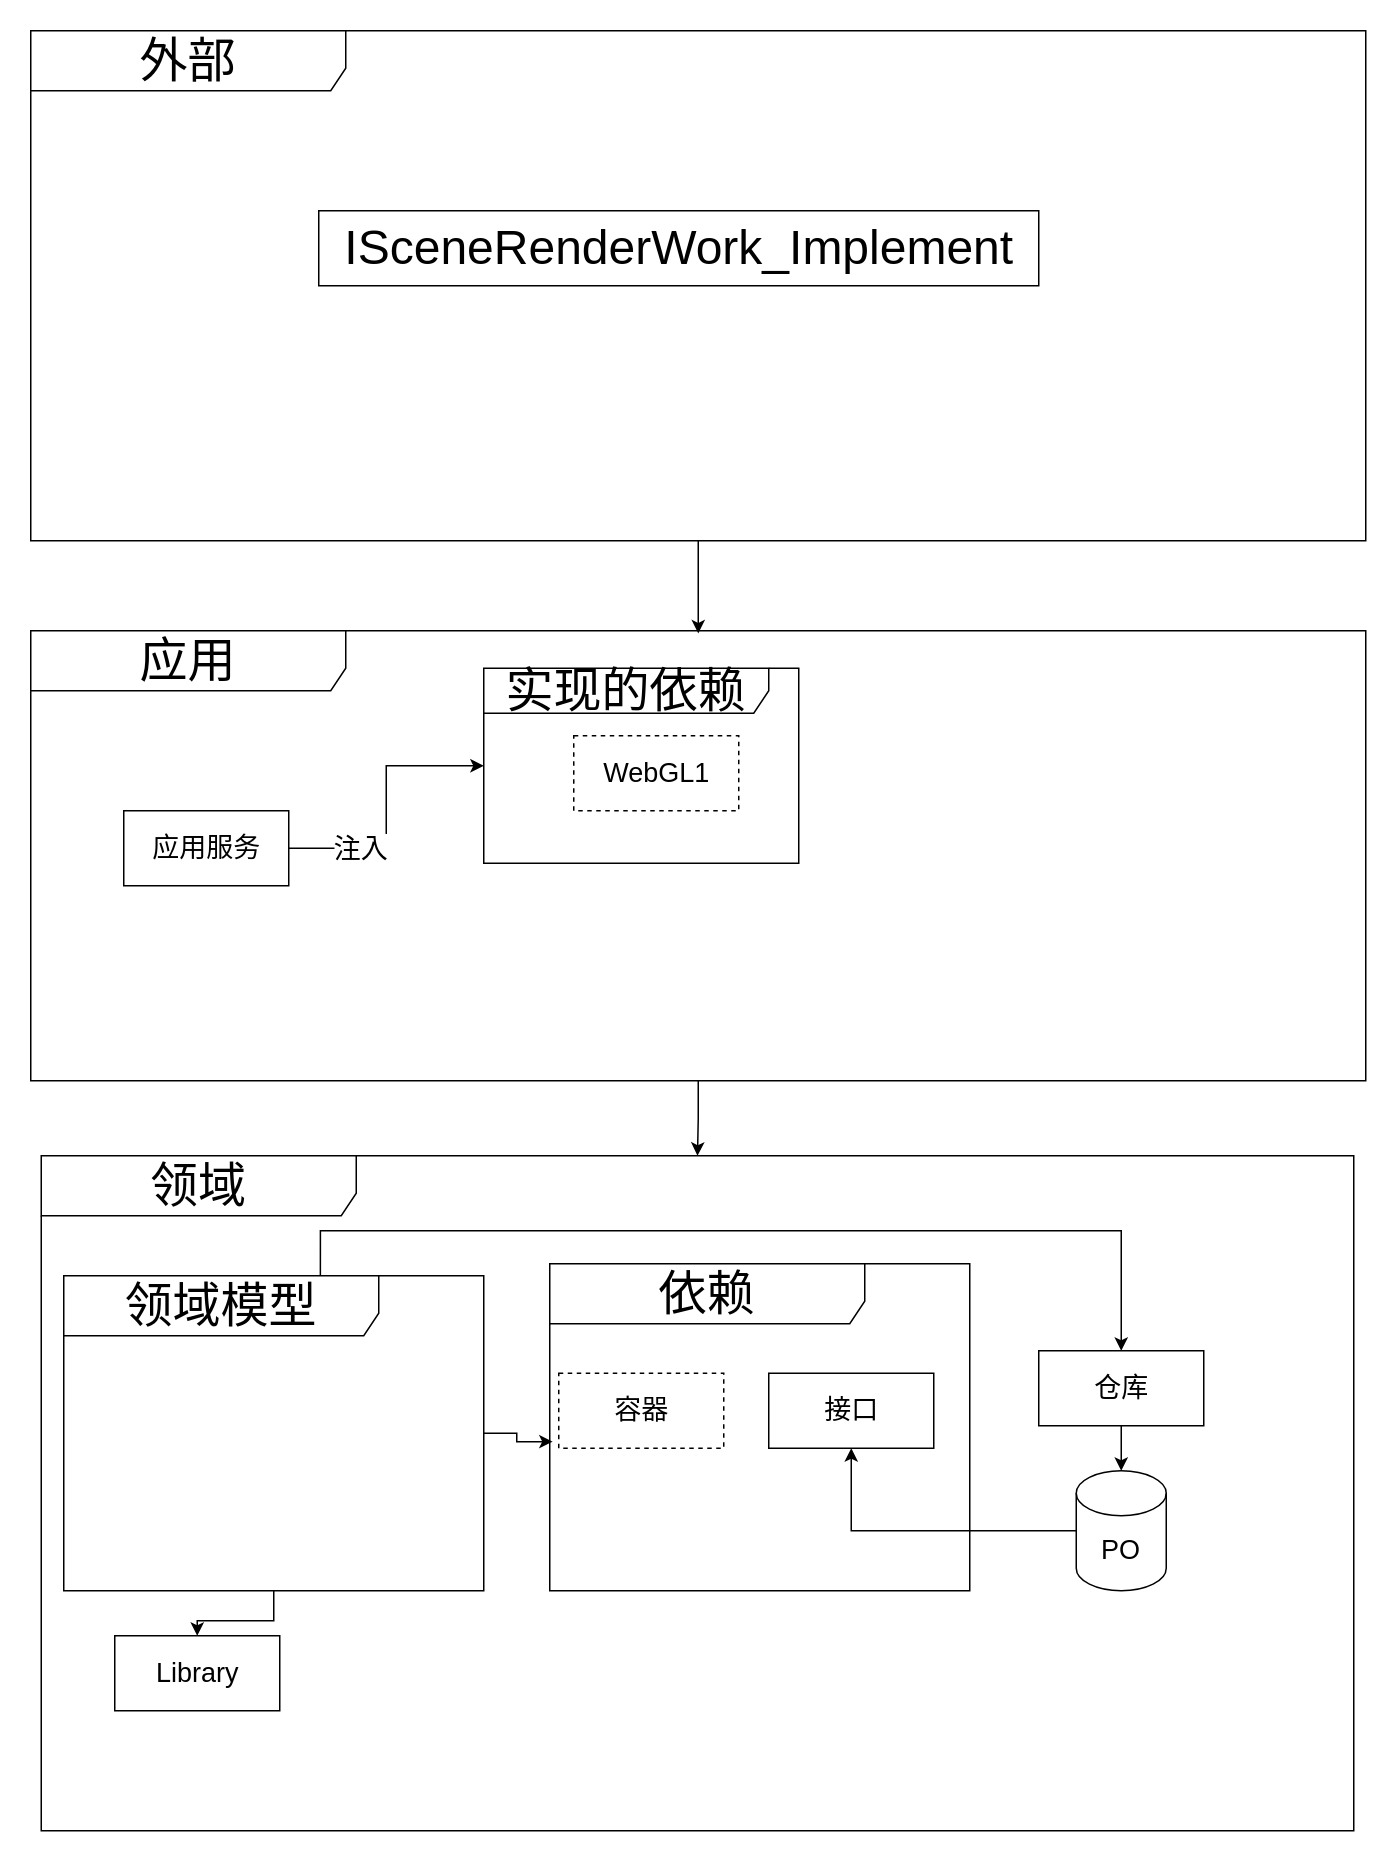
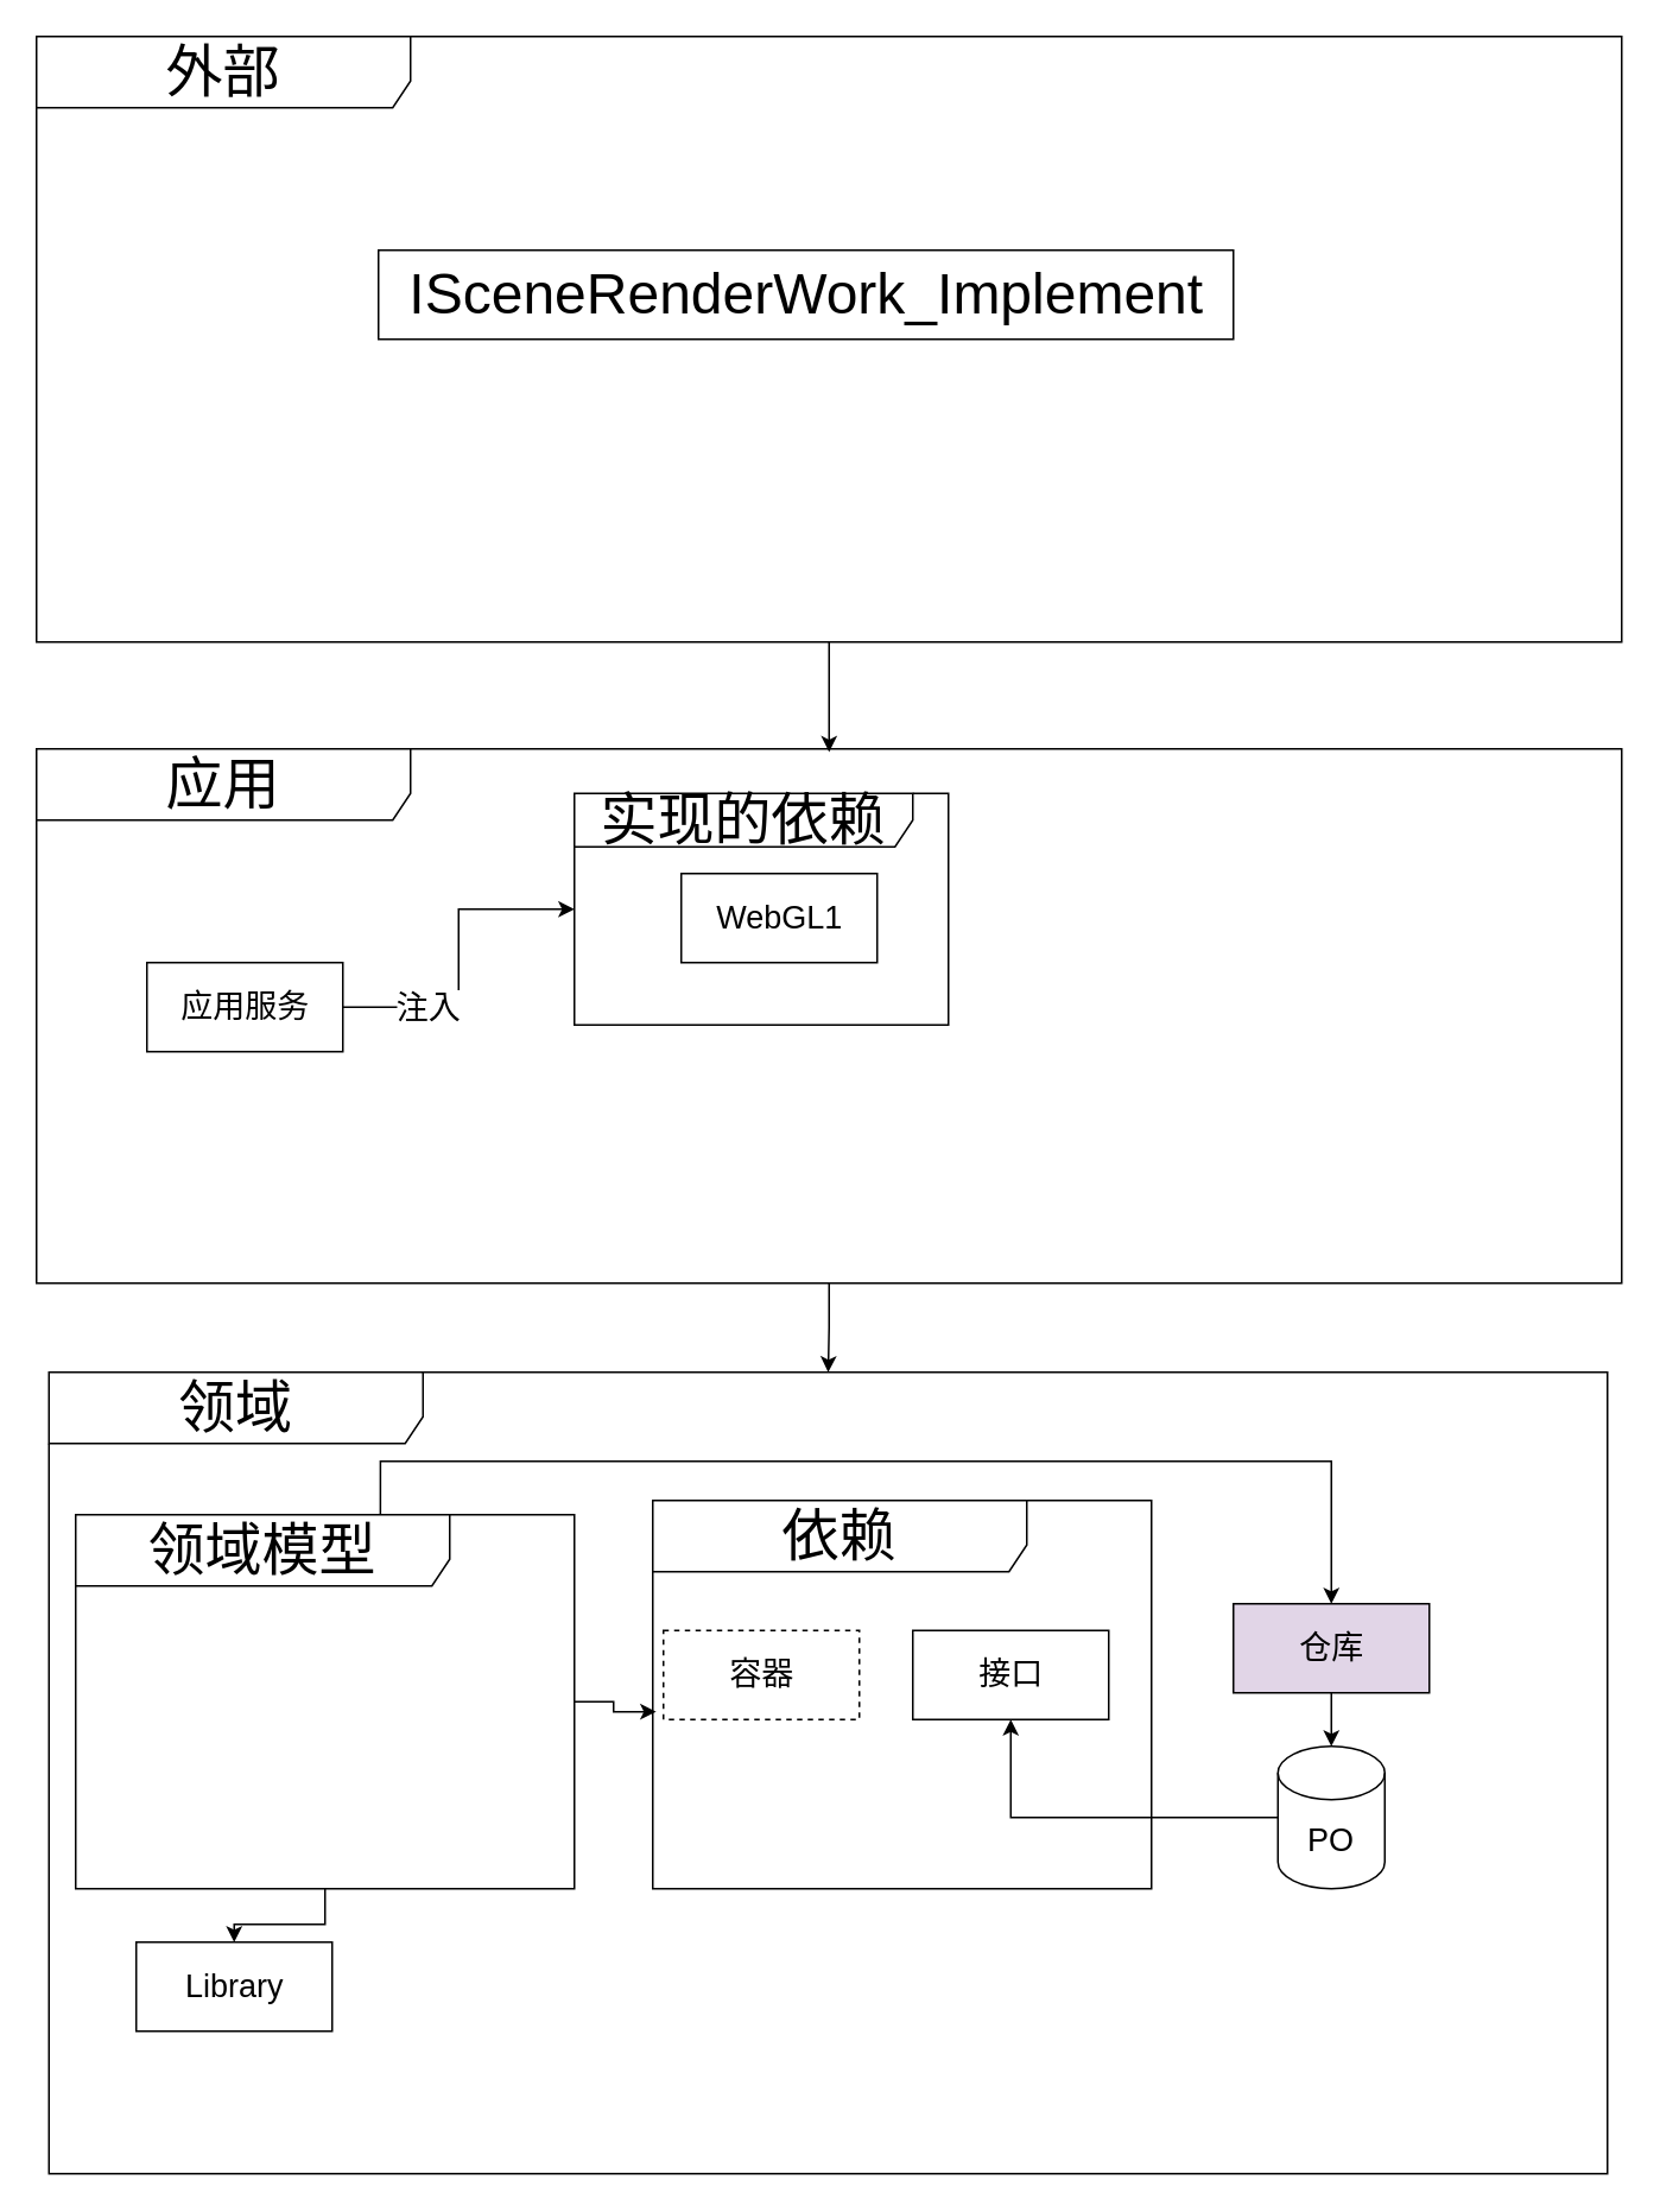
  <mxCell id="0" />
  <mxCell id="1" parent="0" />
  <mxCell id="2" style="edgeStyle=orthogonalEdgeStyle;rounded=0;orthogonalLoop=1;jettySize=auto;html=1;entryX=0.5;entryY=0.006;entryDx=0;entryDy=0;entryPerimeter=0;" parent="1" source="3" target="5" edge="1"><mxGeometry relative="1" as="geometry" /></mxCell>
  <mxCell id="3" value="&lt;font style=&quot;font-size: 32px&quot;&gt;外部&lt;/font&gt;" style="shape=umlFrame;whiteSpace=wrap;html=1;width=210;height=40;fontSize=32;" parent="1" vertex="1"><mxGeometry x="20" y="20" width="890" height="340" as="geometry" /></mxCell>
  <mxCell id="4" value="" style="edgeStyle=orthogonalEdgeStyle;rounded=0;orthogonalLoop=1;jettySize=auto;html=1;" parent="1" source="5" target="10" edge="1"><mxGeometry relative="1" as="geometry" /></mxCell>
  <mxCell id="5" value="&lt;font style=&quot;font-size: 32px&quot;&gt;应用&lt;/font&gt;" style="shape=umlFrame;whiteSpace=wrap;html=1;width=210;height=40;fontSize=32;" parent="1" vertex="1"><mxGeometry x="20" y="420" width="890" height="300" as="geometry" /></mxCell>
  <mxCell id="6" value="&lt;font style=&quot;font-size: 32px&quot;&gt;实现的依赖&lt;/font&gt;" style="shape=umlFrame;whiteSpace=wrap;html=1;width=190;height=30;fontSize=32;" parent="1" vertex="1"><mxGeometry x="322" y="445" width="210" height="130" as="geometry" /></mxCell>
  <mxCell id="7" style="edgeStyle=orthogonalEdgeStyle;rounded=0;orthogonalLoop=1;jettySize=auto;html=1;" parent="1" source="9" target="6" edge="1"><mxGeometry relative="1" as="geometry" /></mxCell>
  <mxCell id="8" value="&lt;font style=&quot;font-size: 18px&quot;&gt;注入&lt;/font&gt;" style="edgeLabel;html=1;align=center;verticalAlign=middle;resizable=0;points=[];" parent="7" vertex="1" connectable="0"><mxGeometry x="-0.494" relative="1" as="geometry"><mxPoint as="offset" /></mxGeometry></mxCell>
  <mxCell id="9" value="应用服务" style="html=1;fontSize=18;" parent="1" vertex="1"><mxGeometry x="82" y="540" width="110" height="50" as="geometry" /></mxCell>
  <mxCell id="10" value="&lt;font style=&quot;font-size: 32px&quot;&gt;领域&lt;/font&gt;" style="shape=umlFrame;whiteSpace=wrap;html=1;width=210;height=40;fontSize=32;" parent="1" vertex="1"><mxGeometry x="27" y="770" width="875" height="450" as="geometry" /></mxCell>
  <mxCell id="11" style="edgeStyle=orthogonalEdgeStyle;rounded=0;orthogonalLoop=1;jettySize=auto;html=1;entryX=0.5;entryY=0;entryDx=0;entryDy=0;exitX=0.611;exitY=0;exitDx=0;exitDy=0;exitPerimeter=0;" parent="1" source="14" target="19" edge="1"><mxGeometry relative="1" as="geometry"><Array as="points"><mxPoint x="213" y="820" /><mxPoint x="747" y="820" /></Array></mxGeometry></mxCell>
  <mxCell id="12" style="edgeStyle=orthogonalEdgeStyle;rounded=0;orthogonalLoop=1;jettySize=auto;html=1;entryX=0.007;entryY=0.544;entryDx=0;entryDy=0;entryPerimeter=0;" parent="1" source="14" target="15" edge="1"><mxGeometry relative="1" as="geometry" /></mxCell>
  <mxCell id="13" style="edgeStyle=orthogonalEdgeStyle;rounded=0;orthogonalLoop=1;jettySize=auto;html=1;" parent="1" source="14" target="22" edge="1"><mxGeometry relative="1" as="geometry" /></mxCell>
  <mxCell id="14" value="&lt;font style=&quot;font-size: 32px&quot;&gt;领域模型&lt;/font&gt;" style="shape=umlFrame;whiteSpace=wrap;html=1;width=210;height=40;fontSize=32;" parent="1" vertex="1"><mxGeometry x="42" y="850" width="280" height="210" as="geometry" /></mxCell>
  <mxCell id="15" value="&lt;font style=&quot;font-size: 32px&quot;&gt;依赖&lt;/font&gt;" style="shape=umlFrame;whiteSpace=wrap;html=1;width=210;height=40;fontSize=32;" parent="1" vertex="1"><mxGeometry x="366" y="842" width="280" height="218" as="geometry" /></mxCell>
  <mxCell id="16" value="容器" style="html=1;fontSize=18;dashed=1;" parent="1" vertex="1"><mxGeometry x="372" y="915" width="110" height="50" as="geometry" /></mxCell>
  <mxCell id="17" value="接口" style="html=1;fontSize=18;" parent="1" vertex="1"><mxGeometry x="512" y="915" width="110" height="50" as="geometry" /></mxCell>
  <mxCell id="18" value="" style="edgeStyle=orthogonalEdgeStyle;rounded=0;orthogonalLoop=1;jettySize=auto;html=1;" parent="1" source="19" target="21" edge="1"><mxGeometry relative="1" as="geometry" /></mxCell>
- <mxCell id="19" value="仓库" style="html=1;fontSize=18;" parent="1" vertex="1"><mxGeometry x="692" y="900" width="110" height="50" as="geometry" /></mxCell>
+ <mxCell id="19" value="仓库" style="html=1;fontSize=18;fillColor=#e1d5e7;" parent="1" vertex="1"><mxGeometry x="692" y="900" width="110" height="50" as="geometry" /></mxCell>
  <mxCell id="20" style="edgeStyle=orthogonalEdgeStyle;rounded=0;orthogonalLoop=1;jettySize=auto;html=1;entryX=0.5;entryY=1;entryDx=0;entryDy=0;" parent="1" source="21" target="17" edge="1"><mxGeometry relative="1" as="geometry" /></mxCell>
  <mxCell id="21" value="&lt;font style=&quot;font-size: 18px&quot;&gt;PO&lt;br&gt;&lt;/font&gt;" style="shape=cylinder3;whiteSpace=wrap;html=1;boundedLbl=1;backgroundOutline=1;size=15;" parent="1" vertex="1"><mxGeometry x="717" y="980" width="60" height="80" as="geometry" /></mxCell>
  <mxCell id="22" value="Library" style="html=1;fontSize=18;" parent="1" vertex="1"><mxGeometry x="76" y="1090" width="110" height="50" as="geometry" /></mxCell>
- <mxCell id="23" value="WebGL1" style="html=1;fontSize=18;dashed=1;" parent="1" vertex="1"><mxGeometry x="382" y="490" width="110" height="50" as="geometry" /></mxCell>
+ <mxCell id="23" value="WebGL1" style="html=1;fontSize=18;" parent="1" vertex="1"><mxGeometry x="382" y="490" width="110" height="50" as="geometry" /></mxCell>
  <mxCell id="24" value="&lt;span style=&quot;font-size: 32px&quot;&gt;ISceneRenderWork_Implement&lt;/span&gt;" style="html=1;fontSize=18;" parent="1" vertex="1"><mxGeometry x="212" y="140" width="480" height="50" as="geometry" /></mxCell>
